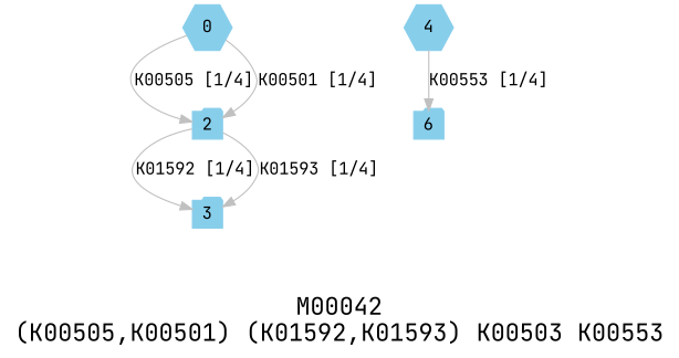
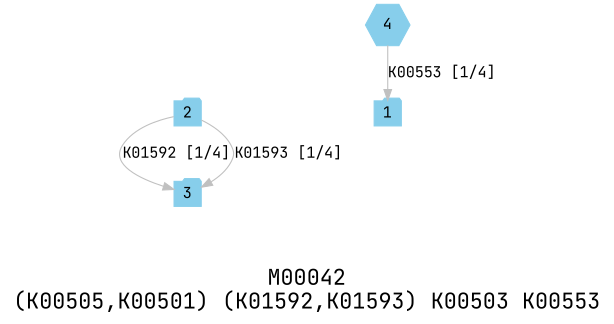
  digraph {
    fontname="JetBrains Mono"
    fontsize=20
    label="M00042\n(K00505,K00501) (K01592,K01593) K00503 K00553"
    node [color=skyblue fontname="JetBrains Mono" shape=folder style=filled]
    edge [color=grey fontname="JetBrains Mono"]
-   0 [height=.3 shape=hexagon width=.3]
-   1 [height=.3 width=.3 label=6]
+   1 [height=.3 width=.3]
    2 [height=.3 width=.3]
    3 [height=.3 width=.3]
    4 [height=.3 shape=hexagon width=.3]
    subgraph sub_1 {
-     0
      1
      2
      3
      4
    }
-   0 -> 2 [label="K00505 [1/4]"]
-   0 -> 2 [label="K00501 [1/4]"]
    2 -> 3 [label="K01592 [1/4]"]
    2 -> 3 [label="K01593 [1/4]"]
    4 -> 1 [label="K00553 [1/4]"]
  }
